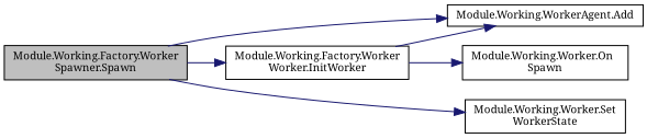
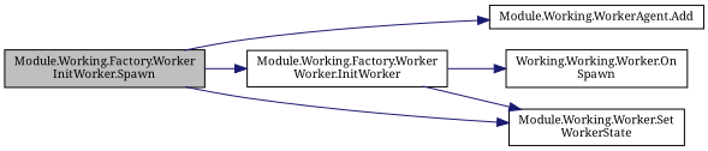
  digraph {
    fontname="Noto Serif"
    rankdir=LR
    node [color=black fillcolor=white fontname="Noto Serif" fontsize=10 shape=record style=filled]
    edge [color=midnightblue fontname="Noto Serif" fontsize=10 labelfontname=Helvetica labelfontsize=10 style=solid]
-   n1 [fillcolor=grey75 fontcolor=black height=0.2 label="Module.Working.Factory.Worker\lSpawner.Spawn" width=0.4]
+   n1 [fillcolor=grey75 fontcolor=black height=0.2 label="Module.Working.Factory.Worker\lInitWorker.Spawn" width=0.4]
    n2 [height=0.2 label="Module.Working.WorkerAgent.Add" width=0.4]
    n3 [height=0.2 label="Module.Working.Factory.Worker\lWorker.InitWorker" width=0.4]
    n4 [height=0.2 label="Module.Working.Worker.Set\lWorkerState" width=0.4]
-   n5 [height=0.2 label="Module.Working.Worker.On\lSpawn" width=0.4]
+   n5 [height=0.2 label="Working.Working.Worker.On\lSpawn" width=0.4]
    n1 -> n2
    n1 -> n3
    n1 -> n4
-   n3 -> n2
+   n3 -> n4
    n3 -> n5
  }
